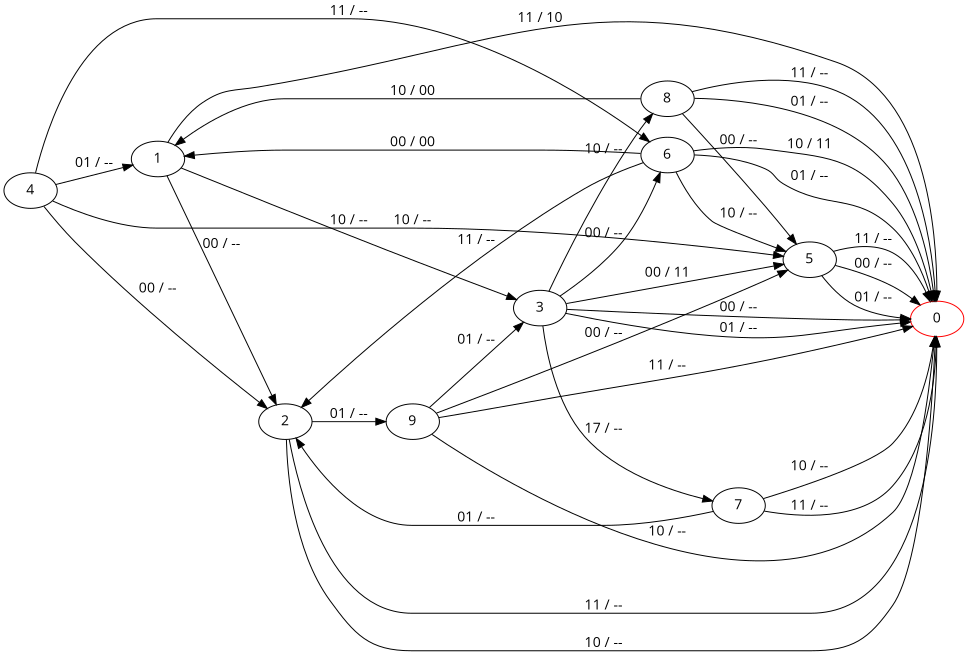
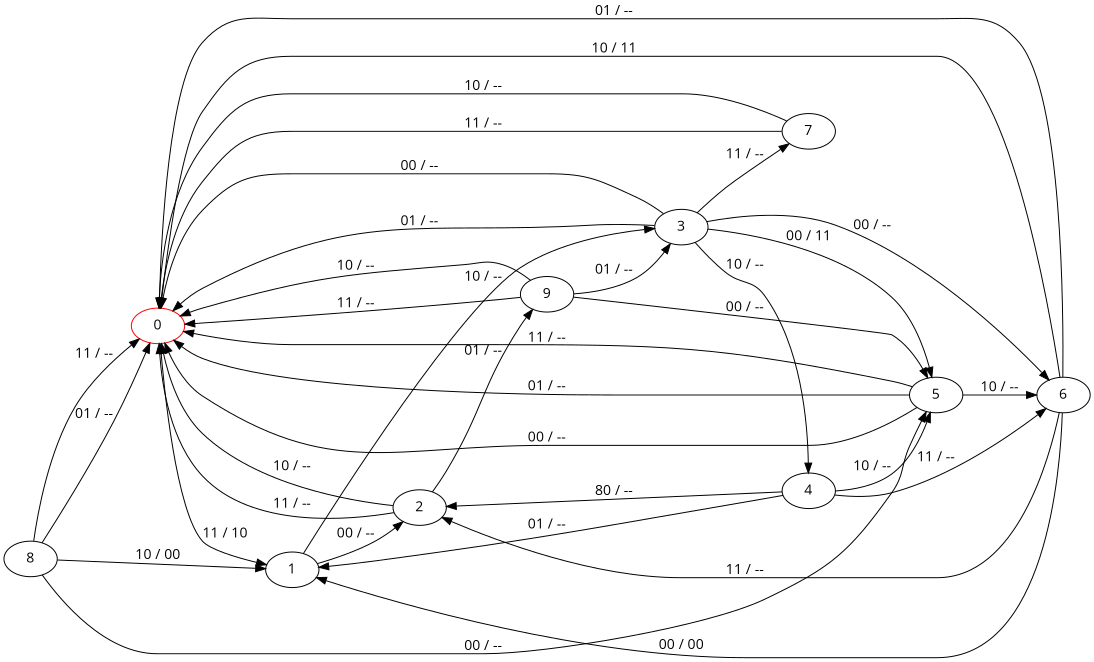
  digraph {
    fontname="Open Sans"
    rankdir=LR
    node [fontname="Open Sans"]
    edge [fontname="Open Sans"]
    0 [color=red]
    1
    2
    3
    9
    6
    7
    8
    5
    4
-   1 -> 0 [label="11 / 10"]
+   0 -> 1 [label="11 / 10"]
    1 -> 2 [label="00 / --"]
    1 -> 3 [label="10 / --"]
    2 -> 0 [label="11 / --"]
    2 -> 0 [label="10 / --"]
    2 -> 9 [label="01 / --"]
    3 -> 0 [label="00 / --"]
    3 -> 0 [label="01 / --"]
    3 -> 6 [label="00 / --"]
-   3 -> 7 [label="17 / --"]
-   3 -> 8 [label="10 / --"]
+   3 -> 7 [label="11 / --"]
+   3 -> 4 [label="10 / --"]
    3 -> 5 [label="00 / 11"]
    9 -> 0 [label="11 / --"]
    9 -> 0 [label="10 / --"]
    9 -> 3 [label="01 / --"]
    9 -> 5 [label="00 / --"]
    6 -> 0 [label="01 / --"]
    6 -> 0 [label="10 / 11"]
    6 -> 1 [label="00 / 00"]
    6 -> 2 [label="11 / --"]
    7 -> 0 [label="11 / --"]
    7 -> 0 [label="10 / --"]
-   7 -> 2 [label="01 / --"]
    8 -> 0 [label="01 / --"]
    8 -> 0 [label="11 / --"]
    8 -> 1 [label="10 / 00"]
    8 -> 5 [label="00 / --"]
    5 -> 0 [label="00 / --"]
    5 -> 0 [label="01 / --"]
    5 -> 0 [label="11 / --"]
-   6 -> 5 [label="10 / --"]
+   5 -> 6 [label="10 / --"]
    4 -> 1 [label="01 / --"]
-   4 -> 2 [label="00 / --"]
+   4 -> 2 [label="80 / --"]
    4 -> 6 [label="11 / --"]
    4 -> 5 [label="10 / --"]
  }
